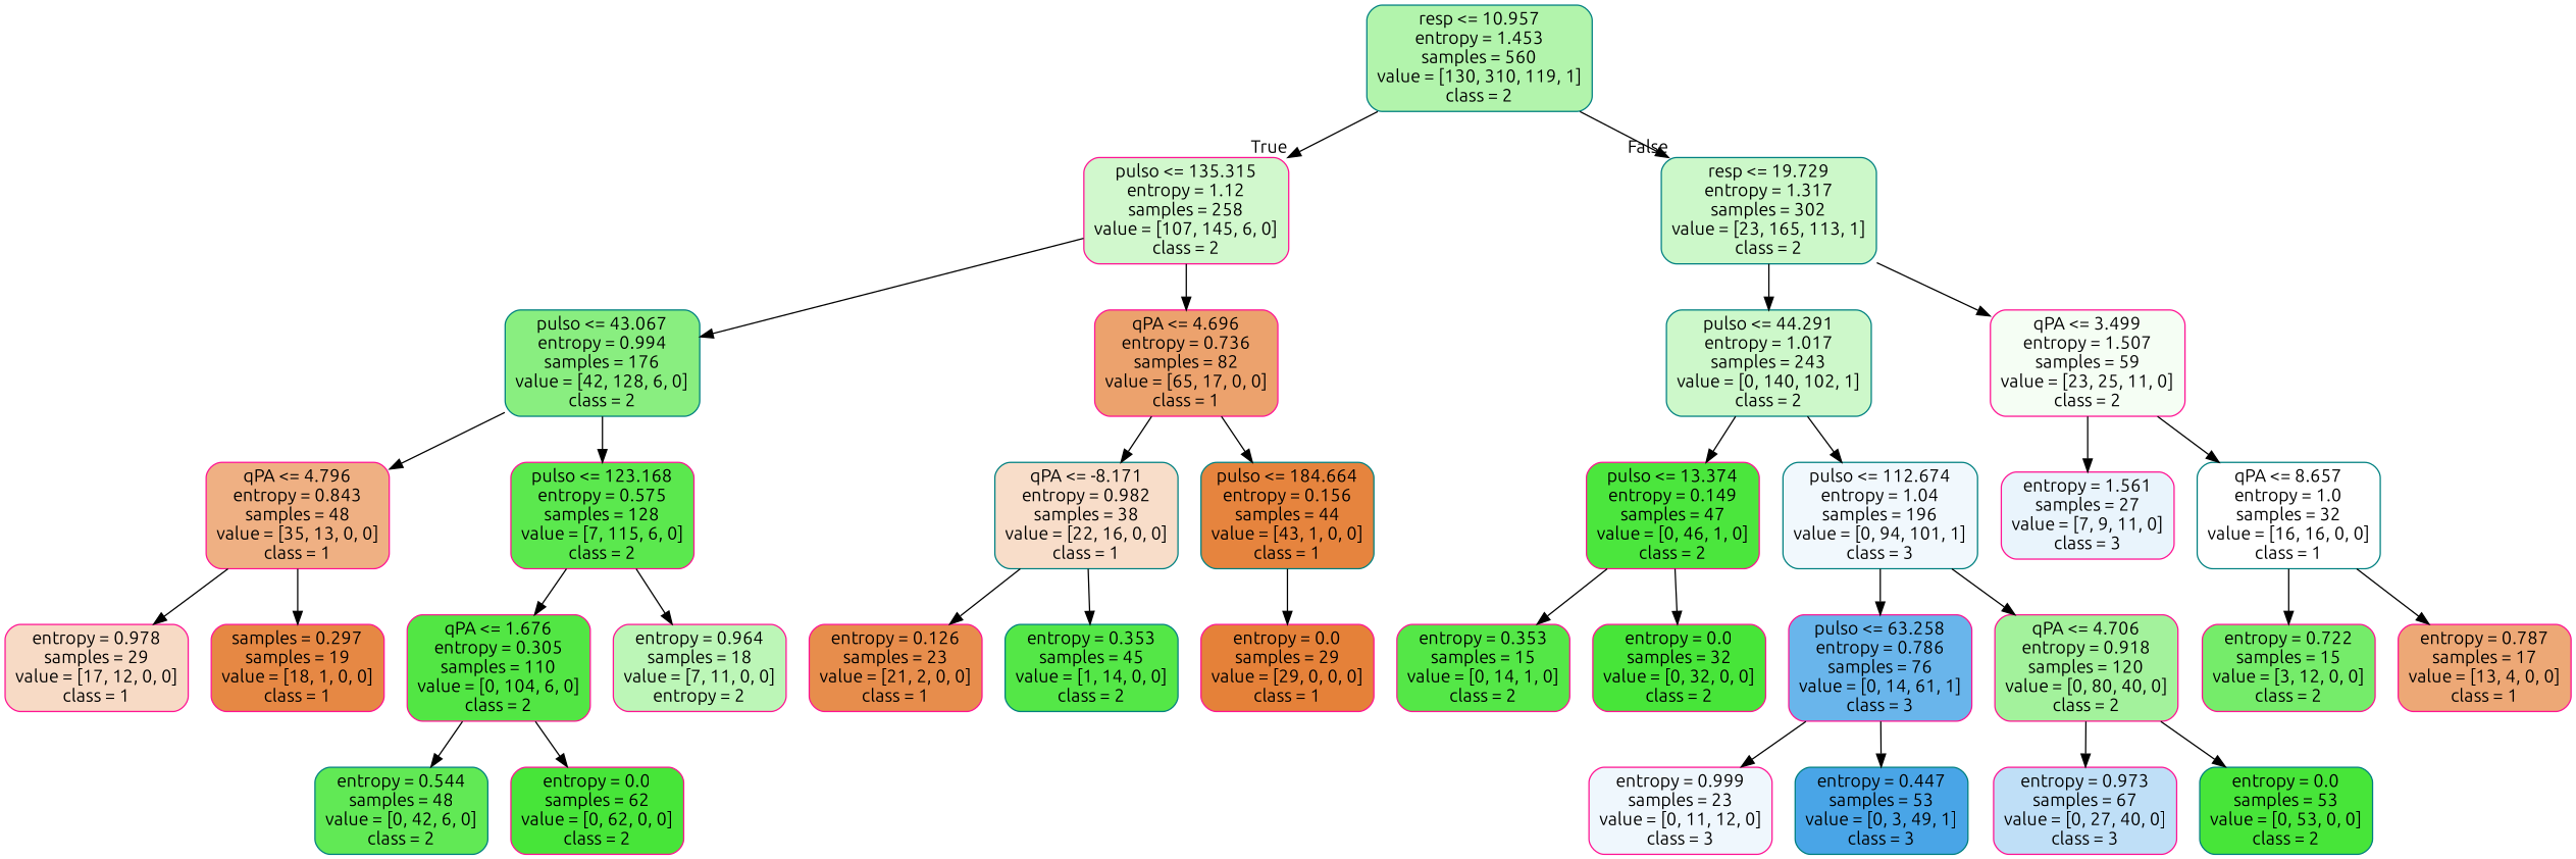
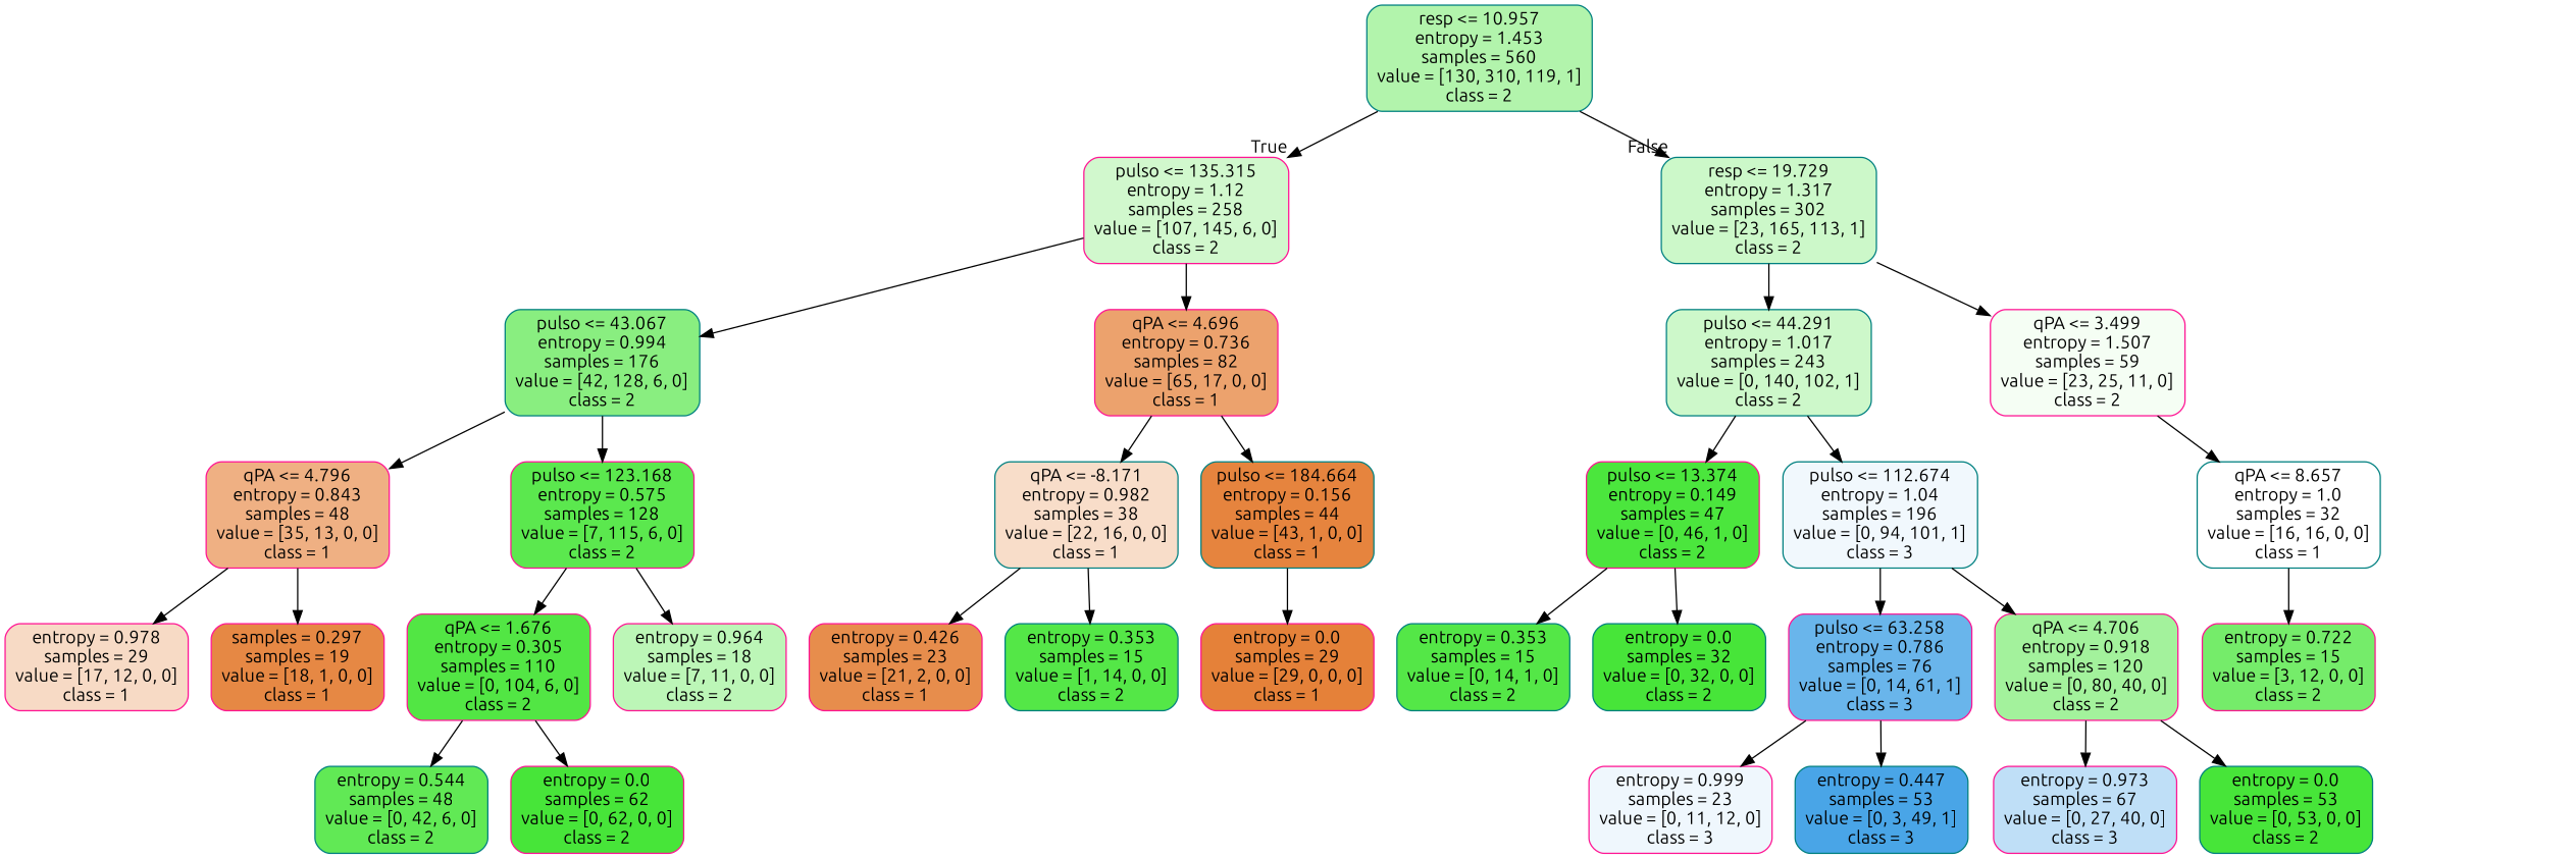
  digraph {
    fontname=Ubuntu
    node [color=deeppink fillcolor="#47e539" fontname=Ubuntu shape=box style="filled, rounded"]
    edge [fontname=Ubuntu]
    n1 [color=teal fillcolor="#b2f4ac" label="resp <= 10.957\nentropy = 1.453\nsamples = 560\nvalue = [130, 310, 119, 1]\nclass = 2"]
    n2 [fillcolor="#d1f8cd" label="pulso <= 135.315\nentropy = 1.12\nsamples = 258\nvalue = [107, 145, 6, 0]\nclass = 2"]
    n3 [color=teal fillcolor="#ccf8c9" label="resp <= 19.729\nentropy = 1.317\nsamples = 302\nvalue = [23, 165, 113, 1]\nclass = 2"]
    n4 [color=teal fillcolor="#89ee80" label="pulso <= 43.067\nentropy = 0.994\nsamples = 176\nvalue = [42, 128, 6, 0]\nclass = 2"]
    n5 [fillcolor="#eca26d" label="qPA <= 4.696\nentropy = 0.736\nsamples = 82\nvalue = [65, 17, 0, 0]\nclass = 1"]
    n6 [color=teal fillcolor="#cdf8ca" label="pulso <= 44.291\nentropy = 1.017\nsamples = 243\nvalue = [0, 140, 102, 1]\nclass = 2"]
    n7 [fillcolor="#f5fef4" label="qPA <= 3.499\nentropy = 1.507\nsamples = 59\nvalue = [23, 25, 11, 0]\nclass = 2"]
    n8 [fillcolor="#efb083" label="qPA <= 4.796\nentropy = 0.843\nsamples = 48\nvalue = [35, 13, 0, 0]\nclass = 1"]
    n9 [fillcolor="#5be84e" label="pulso <= 123.168\nentropy = 0.575\nsamples = 128\nvalue = [7, 115, 6, 0]\nclass = 2"]
    n10 [color=teal fillcolor="#f8ddc9" label="qPA <= -8.171\nentropy = 0.982\nsamples = 38\nvalue = [22, 16, 0, 0]\nclass = 1"]
    n11 [color=teal fillcolor="#e6843e" label="pulso <= 184.664\nentropy = 0.156\nsamples = 44\nvalue = [43, 1, 0, 0]\nclass = 1"]
    n12 [fillcolor="#f7dac5" label="entropy = 0.978\nsamples = 29\nvalue = [17, 12, 0, 0]\nclass = 1"]
    n13 [fillcolor="#e68844" label="samples = 0.297\nsamples = 19\nvalue = [18, 1, 0, 0]\nclass = 1"]
    n14 [fillcolor="#52e644" label="qPA <= 1.676\nentropy = 0.305\nsamples = 110\nvalue = [0, 104, 6, 0]\nclass = 2"]
-   n15 [fillcolor="#bcf6b7" label="entropy = 0.964\nsamples = 18\nvalue = [7, 11, 0, 0]\nentropy = 2"]
+   n15 [fillcolor="#bcf6b7" label="entropy = 0.964\nsamples = 18\nvalue = [7, 11, 0, 0]\nclass = 2"]
    n16 [color=teal fillcolor="#61e955" label="entropy = 0.544\nsamples = 48\nvalue = [0, 42, 6, 0]\nclass = 2"]
    n17 [label="entropy = 0.0\nsamples = 62\nvalue = [0, 62, 0, 0]\nclass = 2"]
-   n18 [fillcolor="#e78d4c" label="entropy = 0.126\nsamples = 23\nvalue = [21, 2, 0, 0]\nclass = 1"]
-   n19 [color=teal fillcolor="#54e747" label="entropy = 0.353\nsamples = 45\nvalue = [1, 14, 0, 0]\nclass = 2"]
+   n18 [fillcolor="#e78d4c" label="entropy = 0.426\nsamples = 23\nvalue = [21, 2, 0, 0]\nclass = 1"]
+   n19 [color=teal fillcolor="#54e747" label="entropy = 0.353\nsamples = 15\nvalue = [1, 14, 0, 0]\nclass = 2"]
    n20 [fillcolor="#e58139" label="entropy = 0.0\nsamples = 29\nvalue = [29, 0, 0, 0]\nclass = 1"]
    n21 [fillcolor="#4be63d" label="pulso <= 13.374\nentropy = 0.149\nsamples = 47\nvalue = [0, 46, 1, 0]\nclass = 2"]
    n22 [color=teal fillcolor="#f1f8fd" label="pulso <= 112.674\nentropy = 1.04\nsamples = 196\nvalue = [0, 94, 101, 1]\nclass = 3"]
-   n23 [fillcolor="#e9f4fc" label="entropy = 1.561\nsamples = 27\nvalue = [7, 9, 11, 0]\nclass = 3"]
    n24 [color=teal fillcolor="#ffffff" label="qPA <= 8.657\nentropy = 1.0\nsamples = 32\nvalue = [16, 16, 0, 0]\nclass = 1"]
-   n25 [fillcolor="#54e747" label="entropy = 0.353\nsamples = 15\nvalue = [0, 14, 1, 0]\nclass = 2"]
-   n26 [label="entropy = 0.0\nsamples = 32\nvalue = [0, 32, 0, 0]\nclass = 2"]
+   n25 [color=teal fillcolor="#54e747" label="entropy = 0.353\nsamples = 15\nvalue = [0, 14, 1, 0]\nclass = 2"]
+   n26 [color=teal label="entropy = 0.0\nsamples = 32\nvalue = [0, 32, 0, 0]\nclass = 2"]
    n27 [fillcolor="#69b5eb" label="pulso <= 63.258\nentropy = 0.786\nsamples = 76\nvalue = [0, 14, 61, 1]\nclass = 3"]
    n28 [fillcolor="#a3f29c" label="qPA <= 4.706\nentropy = 0.918\nsamples = 120\nvalue = [0, 80, 40, 0]\nclass = 2"]
    n29 [fillcolor="#eff7fd" label="entropy = 0.999\nsamples = 23\nvalue = [0, 11, 12, 0]\nclass = 3"]
    n30 [color=teal fillcolor="#49a5e7" label="entropy = 0.447\nsamples = 53\nvalue = [0, 3, 49, 1]\nclass = 3"]
    n31 [fillcolor="#bfdff7" label="entropy = 0.973\nsamples = 67\nvalue = [0, 27, 40, 0]\nclass = 3"]
    n32 [color=teal label="entropy = 0.0\nsamples = 53\nvalue = [0, 53, 0, 0]\nclass = 2"]
    n33 [fillcolor="#75ec6a" label="entropy = 0.722\nsamples = 15\nvalue = [3, 12, 0, 0]\nclass = 2"]
-   n34 [fillcolor="#eda876" label="entropy = 0.787\nsamples = 17\nvalue = [13, 4, 0, 0]\nclass = 1"]
    n1 -> n2 [headlabel=True labelangle=45 labeldistance=2.5]
    n1 -> n3 [headlabel=False labelangle=-45 labeldistance=2.5]
    n2 -> n4
    n2 -> n5
    n3 -> n6
    n3 -> n7
    n4 -> n8
    n4 -> n9
    n5 -> n10
    n5 -> n11
    n6 -> n21
    n6 -> n22
-   n7 -> n23
    n7 -> n24
    n8 -> n12
    n8 -> n13
    n9 -> n14
    n9 -> n15
    n10 -> n18
    n10 -> n19
    n11 -> n20
    n14 -> n16
    n14 -> n17
    n21 -> n25
    n21 -> n26
    n22 -> n27
    n22 -> n28
    n24 -> n33
-   n24 -> n34
    n27 -> n29
    n27 -> n30
    n28 -> n31
    n28 -> n32
  }
